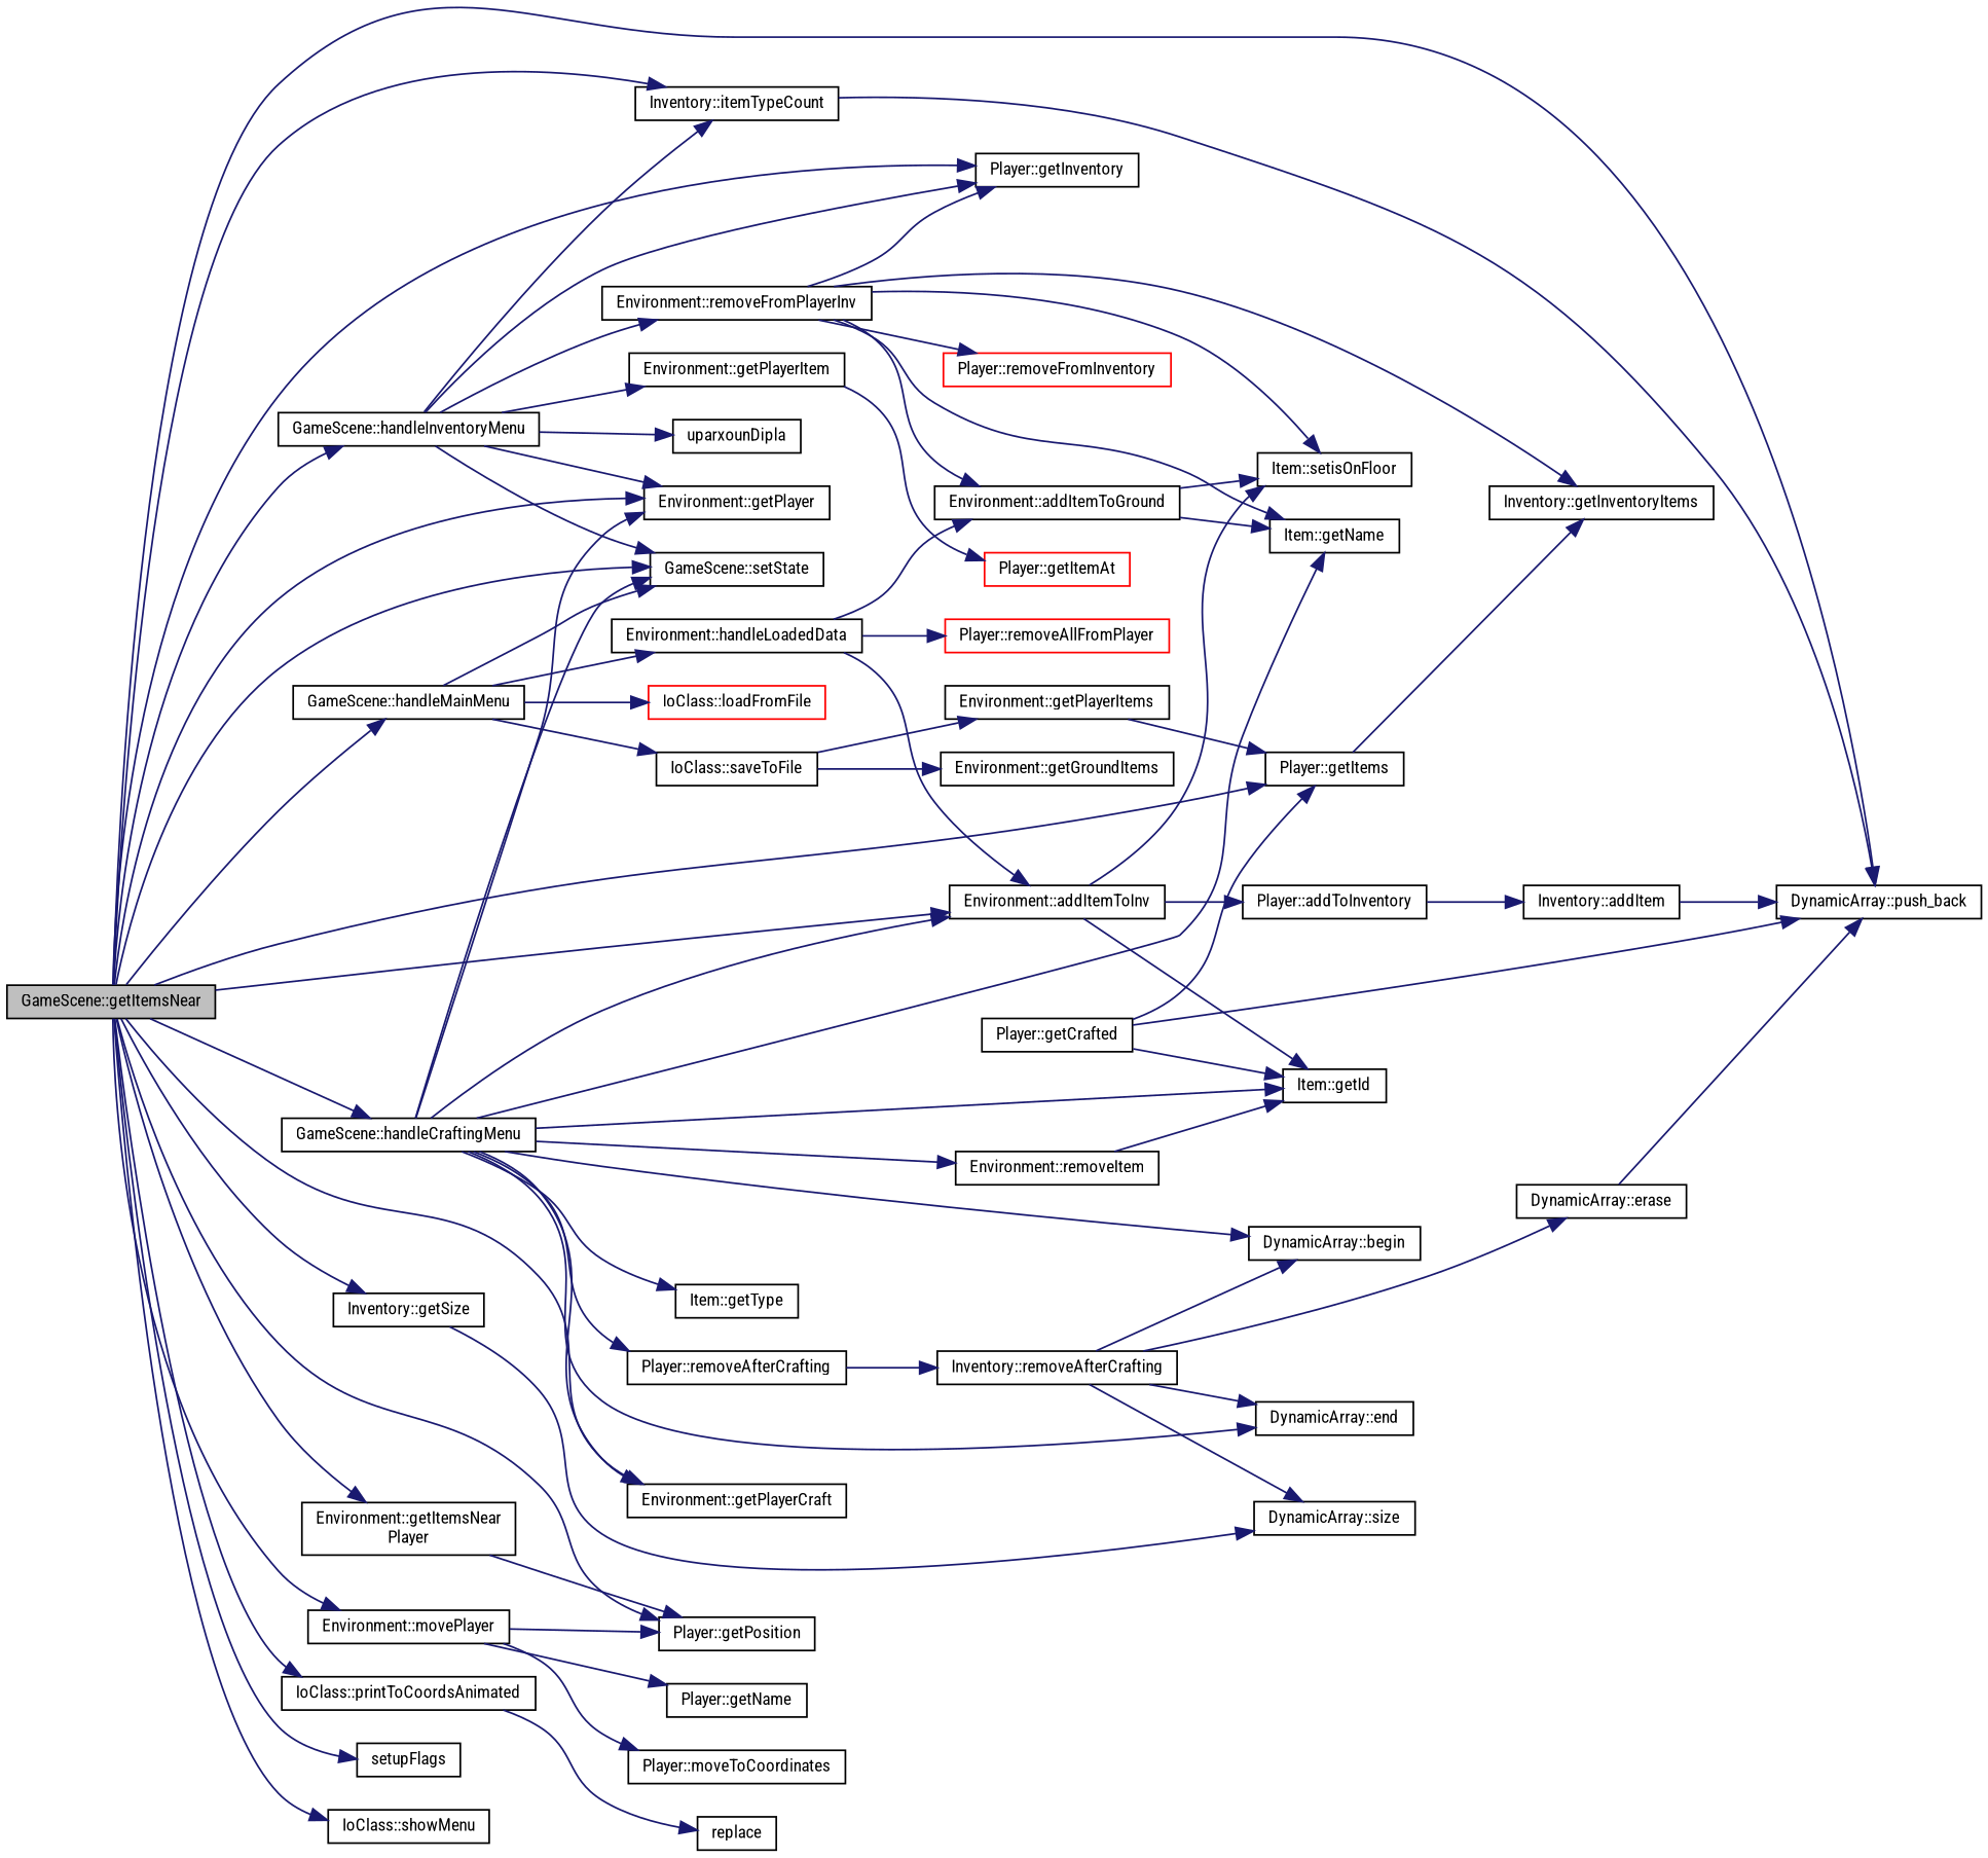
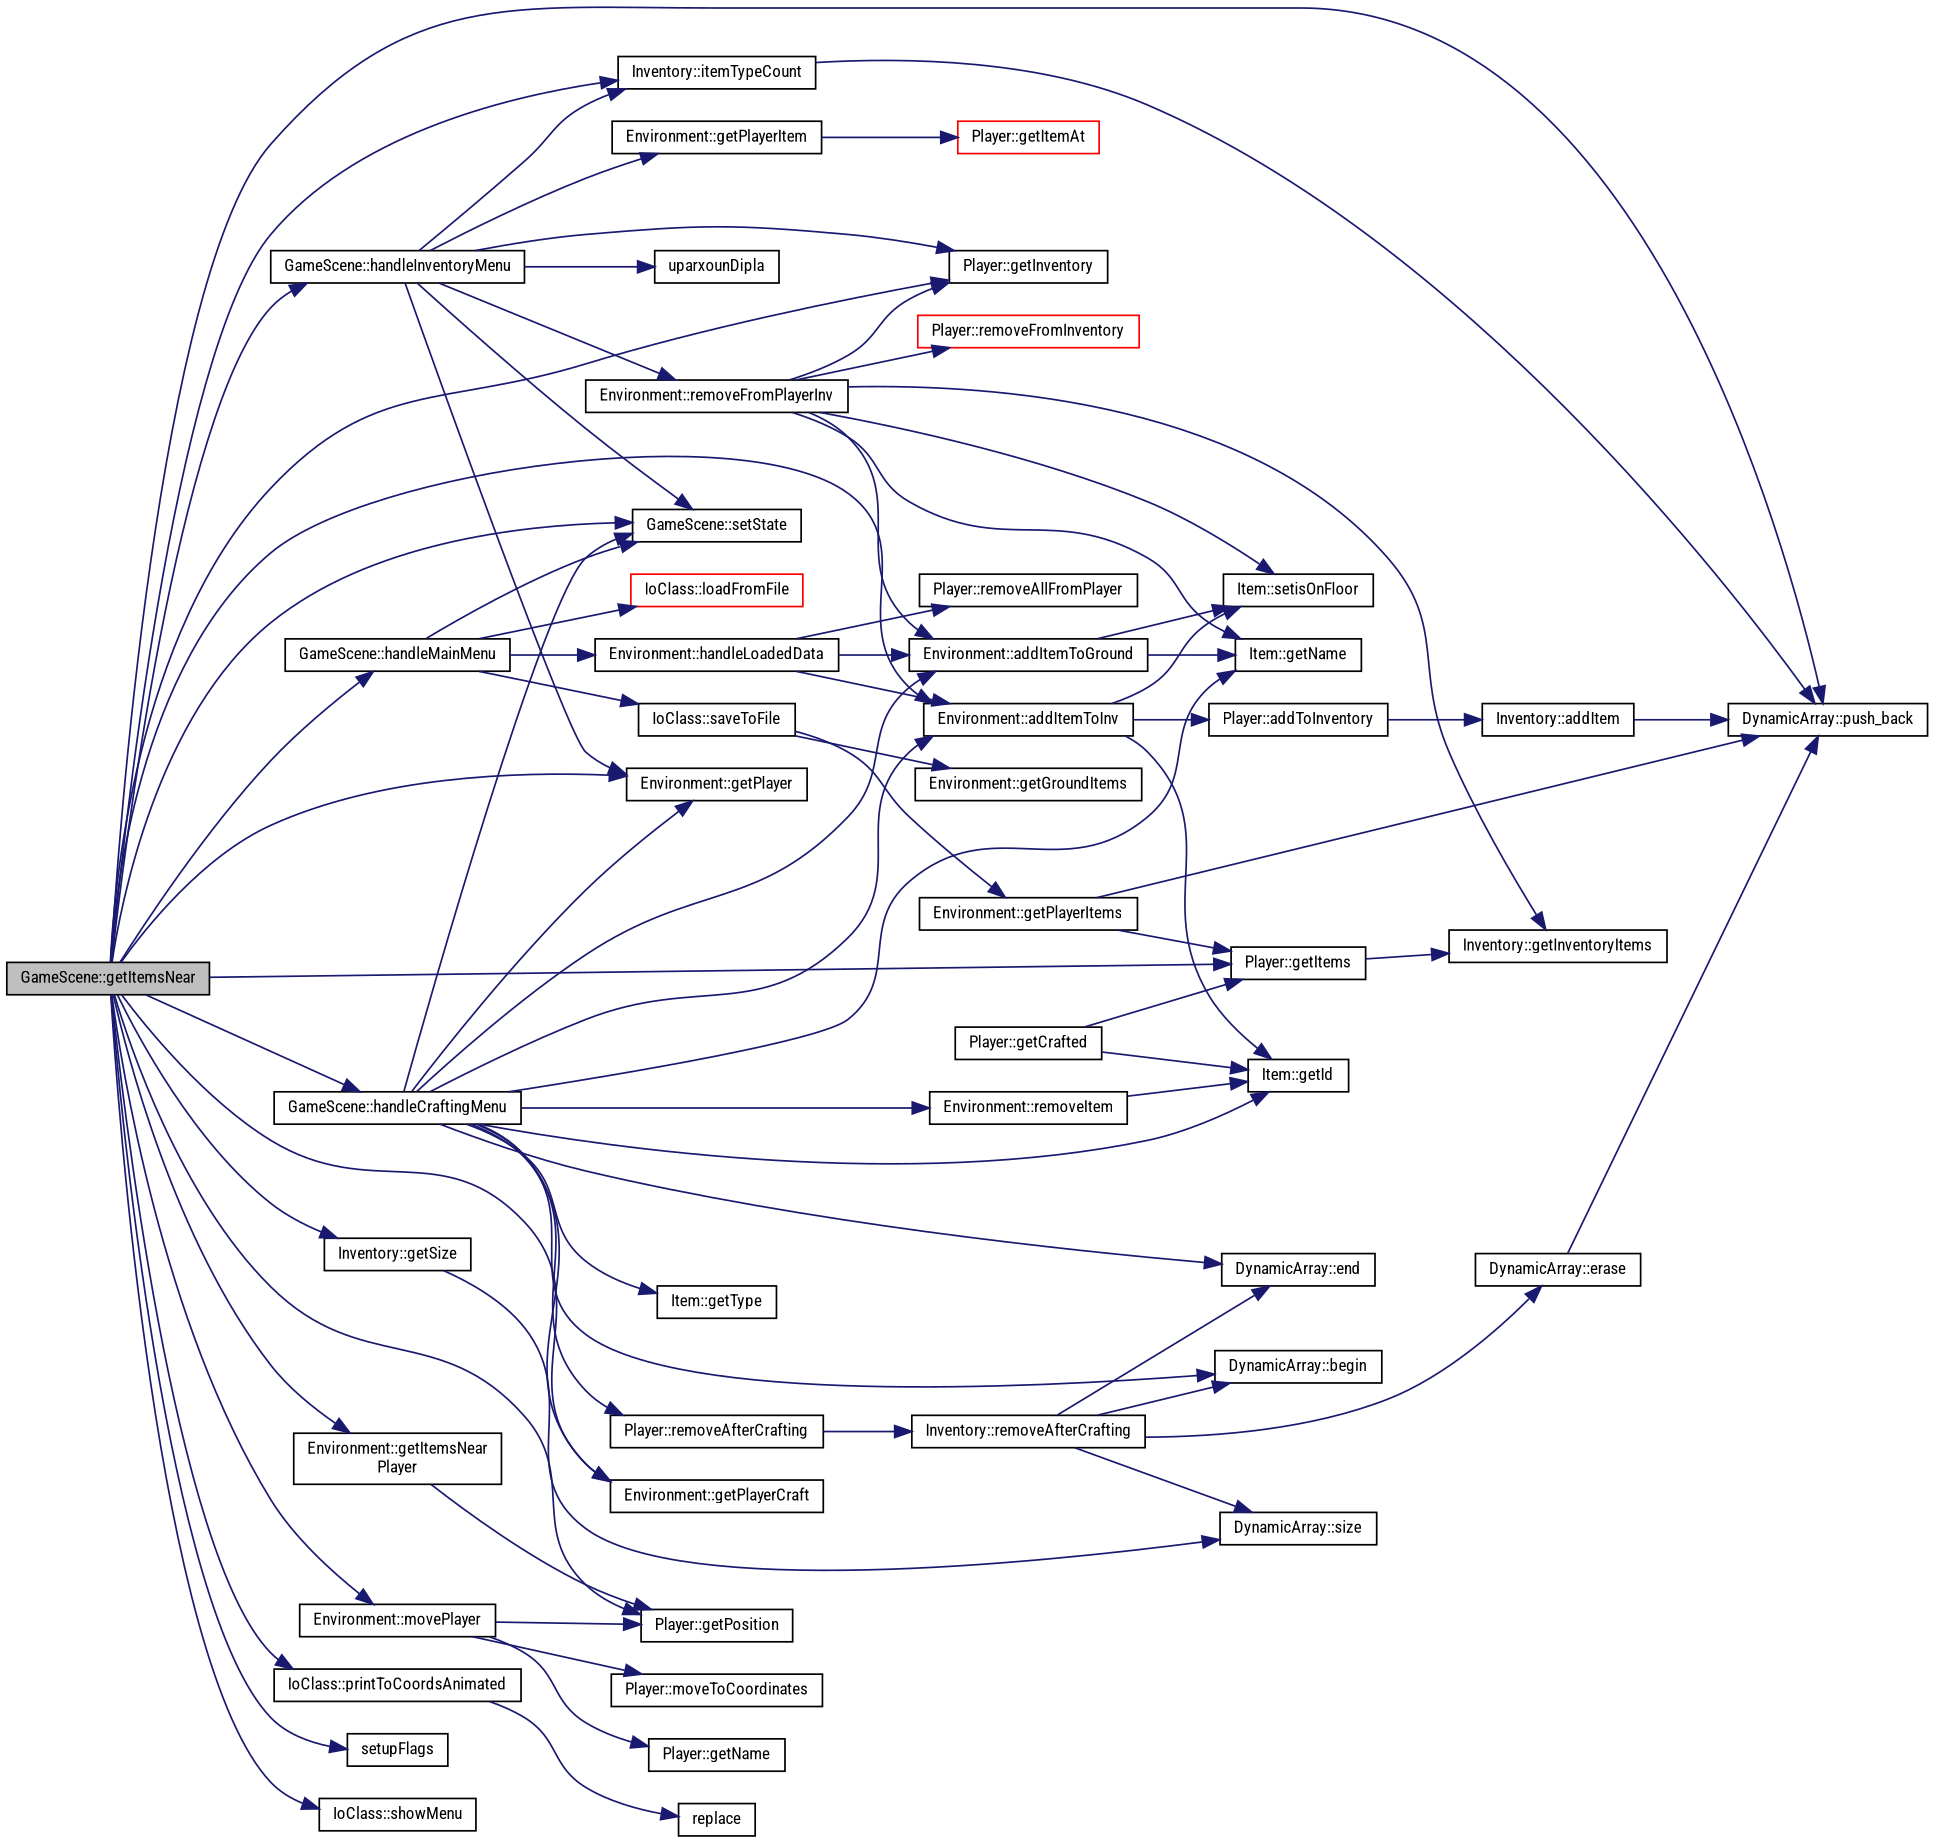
  digraph {
    fontname="Roboto Condensed"
    rankdir=LR
    node [color=black fillcolor=white fontname="Roboto Condensed" fontsize=10 shape=record style=filled]
    edge [color=midnightblue fontname="Roboto Condensed" fontsize=10 labelfontname=Helvetica labelfontsize=10 style=solid]
    n1 [fillcolor=grey75 fontcolor=black height=0.2 label="GameScene::getItemsNear" width=0.4]
    n2 [height=0.2 label="Environment::addItemToInv" width=0.4]
    n3 [height=0.2 label="DynamicArray::push_back" width=0.4]
    n4 [height=0.2 label="Player::getInventory" width=0.4]
    n5 [height=0.2 label="Player::getItems" width=0.4]
    n6 [height=0.2 label="Environment::getItemsNear\lPlayer" width=0.4]
    n7 [height=0.2 label="Player::getPosition" width=0.4]
    n8 [height=0.2 label="Environment::getPlayer" width=0.4]
    n9 [height=0.2 label="Environment::getPlayerCraft" width=0.4]
    n10 [height=0.2 label="Inventory::getSize" width=0.4]
    n11 [height=0.2 label="GameScene::handleCraftingMenu" width=0.4]
    n12 [height=0.2 label="GameScene::setState" width=0.4]
    n13 [height=0.2 label="GameScene::handleInventoryMenu" width=0.4]
    n14 [height=0.2 label="Inventory::itemTypeCount" width=0.4]
    n15 [height=0.2 label="GameScene::handleMainMenu" width=0.4]
    n16 [height=0.2 label="Environment::movePlayer" width=0.4]
    n17 [height=0.2 label="IoClass::printToCoordsAnimated" width=0.4]
    n18 [height=0.2 label=setupFlags width=0.4]
    n19 [height=0.2 label="IoClass::showMenu" width=0.4]
    n20 [height=0.2 label="Player::addToInventory" width=0.4]
    n21 [height=0.2 label="Item::getId" width=0.4]
    n22 [height=0.2 label="Item::setisOnFloor" width=0.4]
    n23 [height=0.2 label="Inventory::getInventoryItems" width=0.4]
    n24 [height=0.2 label="DynamicArray::size" width=0.4]
    n25 [height=0.2 label="Environment::addItemToGround" width=0.4]
    n26 [height=0.2 label="Item::getName" width=0.4]
    n27 [height=0.2 label="DynamicArray::begin" width=0.4]
    n28 [height=0.2 label="DynamicArray::end" width=0.4]
    n29 [height=0.2 label="Item::getType" width=0.4]
    n30 [height=0.2 label="Player::removeAfterCrafting" width=0.4]
    n31 [height=0.2 label="Environment::removeItem" width=0.4]
    n32 [height=0.2 label="Environment::getPlayerItem" width=0.4]
    n33 [height=0.2 label="Environment::removeFromPlayerInv" width=0.4]
    n34 [height=0.2 label=uparxounDipla width=0.4]
    n35 [height=0.2 label="Environment::handleLoadedData" width=0.4]
    n36 [color=red height=0.2 label="IoClass::loadFromFile" width=0.4]
    n37 [height=0.2 label="IoClass::saveToFile" width=0.4]
    n38 [height=0.2 label="Player::getName" width=0.4]
    n39 [height=0.2 label="Player::moveToCoordinates" width=0.4]
    n40 [height=0.2 label=replace width=0.4]
    n41 [height=0.2 label="Inventory::addItem" width=0.4]
    n42 [height=0.2 label="Player::getCrafted" width=0.4]
    n43 [height=0.2 label="Inventory::removeAfterCrafting" width=0.4]
    n44 [height=0.2 label="DynamicArray::erase" width=0.4]
    n45 [color=red height=0.2 label="Player::getItemAt" width=0.4]
    n46 [color=red height=0.2 label="Player::removeFromInventory" width=0.4]
-   n47 [color=red height=0.2 label="Player::removeAllFromPlayer" width=0.4]
+   n47 [height=0.2 label="Player::removeAllFromPlayer" width=0.4]
    n48 [height=0.2 label="Environment::getGroundItems" width=0.4]
    n49 [height=0.2 label="Environment::getPlayerItems" width=0.4]
    n1 -> n2
    n1 -> n3
    n1 -> n4
    n1 -> n5
    n1 -> n6
    n1 -> n7
    n1 -> n8
    n1 -> n9
    n1 -> n10
    n1 -> n11
    n1 -> n12
    n1 -> n13
    n1 -> n14
    n1 -> n15
    n1 -> n16
    n1 -> n17
    n1 -> n18
    n1 -> n19
    n2 -> n20
    n2 -> n21
    n2 -> n22
    n5 -> n23
    n6 -> n7
    n10 -> n24
    n11 -> n2
    n11 -> n8
    n11 -> n9
    n11 -> n12
    n11 -> n21
+   n11 -> n25
    n11 -> n26
    n11 -> n27
    n11 -> n28
    n11 -> n29
    n11 -> n30
    n11 -> n31
    n13 -> n4
    n13 -> n8
    n13 -> n12
    n13 -> n14
    n13 -> n32
    n13 -> n33
    n13 -> n34
    n14 -> n3
    n15 -> n12
    n15 -> n35
    n15 -> n36
    n15 -> n37
    n16 -> n7
    n16 -> n38
    n16 -> n39
    n17 -> n40
    n20 -> n41
    n25 -> n22
    n25 -> n26
    n30 -> n43
    n31 -> n21
    n32 -> n45
    n33 -> n4
    n33 -> n22
    n33 -> n23
    n33 -> n25
    n33 -> n26
    n33 -> n46
    n35 -> n2
    n35 -> n25
    n35 -> n47
    n37 -> n48
    n37 -> n49
    n41 -> n3
-   n42 -> n3
+   n49 -> n3
    n42 -> n5
    n42 -> n21
    n43 -> n24
    n43 -> n27
    n43 -> n28
    n43 -> n44
    n44 -> n3
    n49 -> n5
  }
